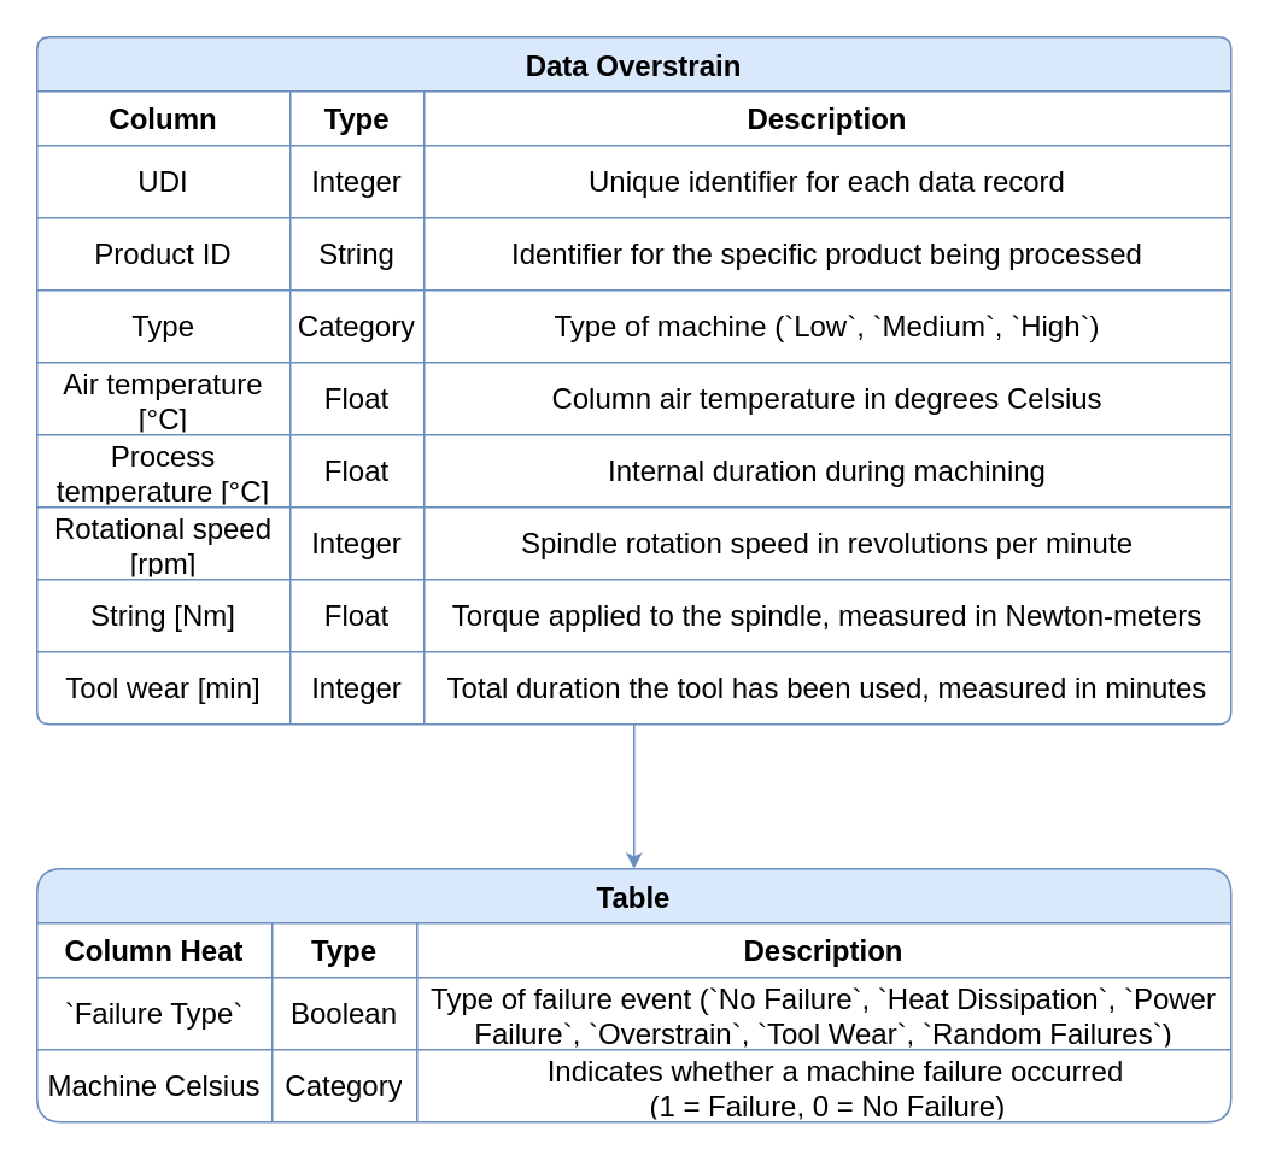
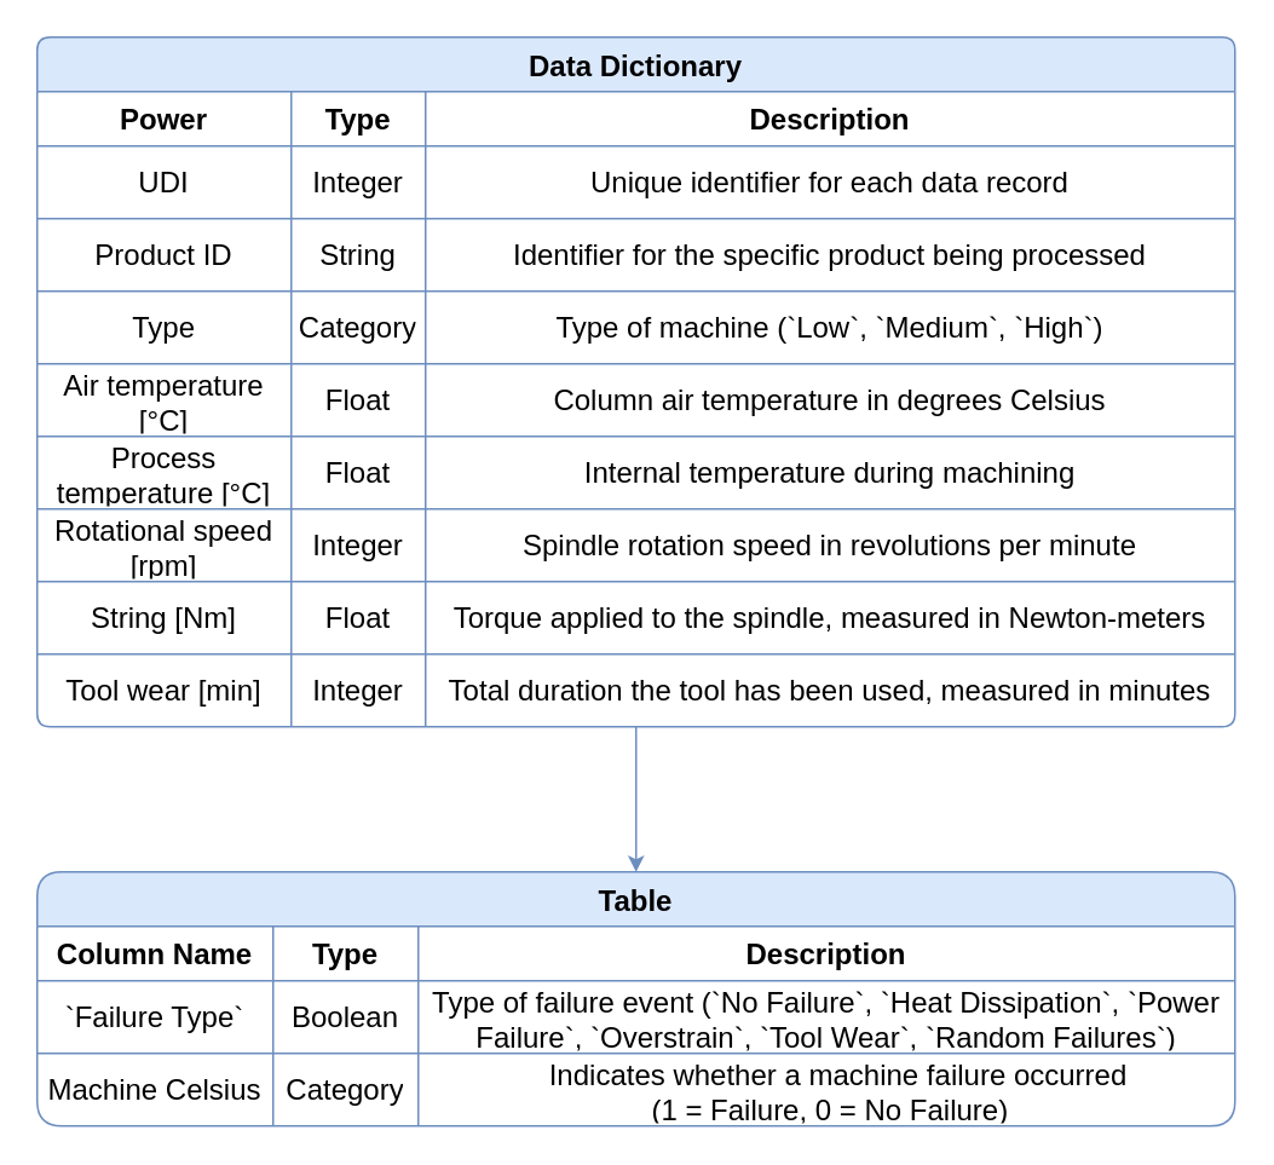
  <mxCell id="0" />
  <mxCell id="1" parent="0" />
  <mxCell id="2" style="edgeStyle=orthogonalEdgeStyle;rounded=0;orthogonalLoop=1;jettySize=auto;html=1;fillColor=#dae8fc;strokeColor=#6c8ebf;" edge="1" parent="1" source="3"><mxGeometry relative="1" as="geometry"><mxPoint x="350" y="480" as="targetPoint" /></mxGeometry></mxCell>
- <mxCell id="3" value="Data Overstrain" style="shape=table;startSize=30;container=1;collapsible=0;childLayout=tableLayout;strokeColor=#6c8ebf;fontSize=16;fontStyle=1;fillColor=#dae8fc;swimlaneFillColor=default;shadow=0;rounded=1;arcSize=8;perimeterSpacing=0;fillStyle=solid;" parent="1" vertex="1"><mxGeometry x="20" y="20" width="660" height="380" as="geometry" /></mxCell>
+ <mxCell id="3" value="Data Dictionary" style="shape=table;startSize=30;container=1;collapsible=0;childLayout=tableLayout;strokeColor=#6c8ebf;fontSize=16;fontStyle=1;fillColor=#dae8fc;swimlaneFillColor=default;shadow=0;rounded=1;arcSize=8;perimeterSpacing=0;fillStyle=solid;" parent="1" vertex="1"><mxGeometry x="20" y="20" width="660" height="380" as="geometry" /></mxCell>
  <mxCell id="4" value="" style="shape=tableRow;horizontal=0;startSize=0;swimlaneHead=0;swimlaneBody=0;strokeColor=inherit;top=0;left=0;bottom=0;right=0;collapsible=0;dropTarget=0;fillColor=none;points=[[0,0.5],[1,0.5]];portConstraint=eastwest;fontSize=16;fontStyle=0;swimlaneFillColor=#000000;" parent="3" vertex="1"><mxGeometry y="30" width="660" height="30" as="geometry" /></mxCell>
- <mxCell id="5" value="&lt;b&gt;Column&lt;/b&gt;" style="shape=partialRectangle;html=1;whiteSpace=wrap;connectable=0;strokeColor=inherit;overflow=hidden;fillColor=none;top=0;left=0;bottom=0;right=0;pointerEvents=1;fontSize=16;swimlaneFillColor=#000000;" parent="4" vertex="1"><mxGeometry width="140" height="30" as="geometry"><mxRectangle width="140" height="30" as="alternateBounds" /></mxGeometry></mxCell>
+ <mxCell id="5" value="&lt;b&gt;Power&lt;/b&gt;" style="shape=partialRectangle;html=1;whiteSpace=wrap;connectable=0;strokeColor=inherit;overflow=hidden;fillColor=none;top=0;left=0;bottom=0;right=0;pointerEvents=1;fontSize=16;swimlaneFillColor=#000000;" parent="4" vertex="1"><mxGeometry width="140" height="30" as="geometry"><mxRectangle width="140" height="30" as="alternateBounds" /></mxGeometry></mxCell>
  <mxCell id="6" value="&lt;b&gt;Type&lt;/b&gt;" style="shape=partialRectangle;html=1;whiteSpace=wrap;connectable=0;strokeColor=inherit;overflow=hidden;fillColor=none;top=0;left=0;bottom=0;right=0;pointerEvents=1;fontSize=16;swimlaneFillColor=#000000;" parent="4" vertex="1"><mxGeometry x="140" width="74" height="30" as="geometry"><mxRectangle width="74" height="30" as="alternateBounds" /></mxGeometry></mxCell>
  <mxCell id="7" value="&lt;b&gt;Description&lt;/b&gt;" style="shape=partialRectangle;html=1;whiteSpace=wrap;connectable=0;strokeColor=inherit;overflow=hidden;fillColor=none;top=0;left=0;bottom=0;right=0;pointerEvents=1;fontSize=16;swimlaneFillColor=#000000;" parent="4" vertex="1"><mxGeometry x="214" width="446" height="30" as="geometry"><mxRectangle width="446" height="30" as="alternateBounds" /></mxGeometry></mxCell>
  <mxCell id="8" value="" style="shape=tableRow;horizontal=0;startSize=0;swimlaneHead=0;swimlaneBody=0;strokeColor=inherit;top=0;left=0;bottom=0;right=0;collapsible=0;dropTarget=0;fillColor=none;points=[[0,0.5],[1,0.5]];portConstraint=eastwest;fontSize=16;swimlaneFillColor=#000000;" parent="3" vertex="1"><mxGeometry y="60" width="660" height="40" as="geometry" /></mxCell>
  <mxCell id="9" value="UDI" style="shape=partialRectangle;html=1;whiteSpace=wrap;connectable=0;strokeColor=inherit;overflow=hidden;fillColor=none;top=0;left=0;bottom=0;right=0;pointerEvents=1;fontSize=16;swimlaneFillColor=#000000;" parent="8" vertex="1"><mxGeometry width="140" height="40" as="geometry"><mxRectangle width="140" height="40" as="alternateBounds" /></mxGeometry></mxCell>
  <mxCell id="10" value="Integer" style="shape=partialRectangle;html=1;whiteSpace=wrap;connectable=0;strokeColor=inherit;overflow=hidden;fillColor=none;top=0;left=0;bottom=0;right=0;pointerEvents=1;fontSize=16;swimlaneFillColor=#000000;" parent="8" vertex="1"><mxGeometry x="140" width="74" height="40" as="geometry"><mxRectangle width="74" height="40" as="alternateBounds" /></mxGeometry></mxCell>
  <mxCell id="11" value="Unique identifier for each data record" style="shape=partialRectangle;html=1;whiteSpace=wrap;connectable=0;strokeColor=inherit;overflow=hidden;fillColor=none;top=0;left=0;bottom=0;right=0;pointerEvents=1;fontSize=16;swimlaneFillColor=#000000;" parent="8" vertex="1"><mxGeometry x="214" width="446" height="40" as="geometry"><mxRectangle width="446" height="40" as="alternateBounds" /></mxGeometry></mxCell>
  <mxCell id="12" value="" style="shape=tableRow;horizontal=0;startSize=0;swimlaneHead=0;swimlaneBody=0;strokeColor=inherit;top=0;left=0;bottom=0;right=0;collapsible=0;dropTarget=0;fillColor=none;points=[[0,0.5],[1,0.5]];portConstraint=eastwest;fontSize=16;swimlaneFillColor=#000000;" parent="3" vertex="1"><mxGeometry y="100" width="660" height="40" as="geometry" /></mxCell>
  <mxCell id="13" value="Product ID" style="shape=partialRectangle;html=1;whiteSpace=wrap;connectable=0;strokeColor=inherit;overflow=hidden;fillColor=none;top=0;left=0;bottom=0;right=0;pointerEvents=1;fontSize=16;swimlaneFillColor=#000000;" parent="12" vertex="1"><mxGeometry width="140" height="40" as="geometry"><mxRectangle width="140" height="40" as="alternateBounds" /></mxGeometry></mxCell>
  <mxCell id="14" value="String" style="shape=partialRectangle;html=1;whiteSpace=wrap;connectable=0;strokeColor=inherit;overflow=hidden;fillColor=none;top=0;left=0;bottom=0;right=0;pointerEvents=1;fontSize=16;swimlaneFillColor=#000000;" parent="12" vertex="1"><mxGeometry x="140" width="74" height="40" as="geometry"><mxRectangle width="74" height="40" as="alternateBounds" /></mxGeometry></mxCell>
  <mxCell id="15" value="Identifier for the specific product being processed" style="shape=partialRectangle;html=1;whiteSpace=wrap;connectable=0;strokeColor=inherit;overflow=hidden;fillColor=none;top=0;left=0;bottom=0;right=0;pointerEvents=1;fontSize=16;swimlaneFillColor=#000000;" parent="12" vertex="1"><mxGeometry x="214" width="446" height="40" as="geometry"><mxRectangle width="446" height="40" as="alternateBounds" /></mxGeometry></mxCell>
  <mxCell id="16" style="shape=tableRow;horizontal=0;startSize=0;swimlaneHead=0;swimlaneBody=0;strokeColor=inherit;top=0;left=0;bottom=0;right=0;collapsible=0;dropTarget=0;fillColor=none;points=[[0,0.5],[1,0.5]];portConstraint=eastwest;fontSize=16;swimlaneFillColor=#000000;" parent="3" vertex="1"><mxGeometry y="140" width="660" height="40" as="geometry" /></mxCell>
  <mxCell id="17" value="Type" style="shape=partialRectangle;html=1;whiteSpace=wrap;connectable=0;strokeColor=inherit;overflow=hidden;fillColor=none;top=0;left=0;bottom=0;right=0;pointerEvents=1;fontSize=16;swimlaneFillColor=#000000;" parent="16" vertex="1"><mxGeometry width="140" height="40" as="geometry"><mxRectangle width="140" height="40" as="alternateBounds" /></mxGeometry></mxCell>
  <mxCell id="18" value="Category" style="shape=partialRectangle;html=1;whiteSpace=wrap;connectable=0;strokeColor=inherit;overflow=hidden;fillColor=none;top=0;left=0;bottom=0;right=0;pointerEvents=1;fontSize=16;swimlaneFillColor=#000000;" parent="16" vertex="1"><mxGeometry x="140" width="74" height="40" as="geometry"><mxRectangle width="74" height="40" as="alternateBounds" /></mxGeometry></mxCell>
  <mxCell id="19" value="Type of machine (`Low`, `Medium`, `High`)" style="shape=partialRectangle;html=1;whiteSpace=wrap;connectable=0;strokeColor=inherit;overflow=hidden;fillColor=none;top=0;left=0;bottom=0;right=0;pointerEvents=1;fontSize=16;swimlaneFillColor=#000000;" parent="16" vertex="1"><mxGeometry x="214" width="446" height="40" as="geometry"><mxRectangle width="446" height="40" as="alternateBounds" /></mxGeometry></mxCell>
  <mxCell id="20" style="shape=tableRow;horizontal=0;startSize=0;swimlaneHead=0;swimlaneBody=0;strokeColor=inherit;top=0;left=0;bottom=0;right=0;collapsible=0;dropTarget=0;fillColor=none;points=[[0,0.5],[1,0.5]];portConstraint=eastwest;fontSize=16;swimlaneFillColor=#000000;" parent="3" vertex="1"><mxGeometry y="180" width="660" height="40" as="geometry" /></mxCell>
  <mxCell id="21" value="Air temperature [°C]" style="shape=partialRectangle;html=1;whiteSpace=wrap;connectable=0;strokeColor=inherit;overflow=hidden;fillColor=none;top=0;left=0;bottom=0;right=0;pointerEvents=1;fontSize=16;swimlaneFillColor=#000000;" parent="20" vertex="1"><mxGeometry width="140" height="40" as="geometry"><mxRectangle width="140" height="40" as="alternateBounds" /></mxGeometry></mxCell>
  <mxCell id="22" value="Float" style="shape=partialRectangle;html=1;whiteSpace=wrap;connectable=0;strokeColor=inherit;overflow=hidden;fillColor=none;top=0;left=0;bottom=0;right=0;pointerEvents=1;fontSize=16;swimlaneFillColor=#000000;" parent="20" vertex="1"><mxGeometry x="140" width="74" height="40" as="geometry"><mxRectangle width="74" height="40" as="alternateBounds" /></mxGeometry></mxCell>
  <mxCell id="23" value="Column air temperature in degrees Celsius" style="shape=partialRectangle;html=1;whiteSpace=wrap;connectable=0;strokeColor=inherit;overflow=hidden;fillColor=none;top=0;left=0;bottom=0;right=0;pointerEvents=1;fontSize=16;swimlaneFillColor=#000000;" parent="20" vertex="1"><mxGeometry x="214" width="446" height="40" as="geometry"><mxRectangle width="446" height="40" as="alternateBounds" /></mxGeometry></mxCell>
  <mxCell id="24" style="shape=tableRow;horizontal=0;startSize=0;swimlaneHead=0;swimlaneBody=0;strokeColor=inherit;top=0;left=0;bottom=0;right=0;collapsible=0;dropTarget=0;fillColor=none;points=[[0,0.5],[1,0.5]];portConstraint=eastwest;fontSize=16;swimlaneFillColor=#000000;" parent="3" vertex="1"><mxGeometry y="220" width="660" height="40" as="geometry" /></mxCell>
  <mxCell id="25" value="Process temperature [°C]" style="shape=partialRectangle;html=1;whiteSpace=wrap;connectable=0;strokeColor=inherit;overflow=hidden;fillColor=none;top=0;left=0;bottom=0;right=0;pointerEvents=1;fontSize=16;swimlaneFillColor=#000000;" parent="24" vertex="1"><mxGeometry width="140" height="40" as="geometry"><mxRectangle width="140" height="40" as="alternateBounds" /></mxGeometry></mxCell>
  <mxCell id="26" value="Float" style="shape=partialRectangle;html=1;whiteSpace=wrap;connectable=0;strokeColor=inherit;overflow=hidden;fillColor=none;top=0;left=0;bottom=0;right=0;pointerEvents=1;fontSize=16;swimlaneFillColor=#000000;" parent="24" vertex="1"><mxGeometry x="140" width="74" height="40" as="geometry"><mxRectangle width="74" height="40" as="alternateBounds" /></mxGeometry></mxCell>
- <mxCell id="27" value="Internal duration during machining" style="shape=partialRectangle;html=1;whiteSpace=wrap;connectable=0;strokeColor=inherit;overflow=hidden;fillColor=none;top=0;left=0;bottom=0;right=0;pointerEvents=1;fontSize=16;swimlaneFillColor=#000000;" parent="24" vertex="1"><mxGeometry x="214" width="446" height="40" as="geometry"><mxRectangle width="446" height="40" as="alternateBounds" /></mxGeometry></mxCell>
+ <mxCell id="27" value="Internal temperature during machining" style="shape=partialRectangle;html=1;whiteSpace=wrap;connectable=0;strokeColor=inherit;overflow=hidden;fillColor=none;top=0;left=0;bottom=0;right=0;pointerEvents=1;fontSize=16;swimlaneFillColor=#000000;" parent="24" vertex="1"><mxGeometry x="214" width="446" height="40" as="geometry"><mxRectangle width="446" height="40" as="alternateBounds" /></mxGeometry></mxCell>
  <mxCell id="28" style="shape=tableRow;horizontal=0;startSize=0;swimlaneHead=0;swimlaneBody=0;strokeColor=inherit;top=0;left=0;bottom=0;right=0;collapsible=0;dropTarget=0;fillColor=none;points=[[0,0.5],[1,0.5]];portConstraint=eastwest;fontSize=16;swimlaneFillColor=#000000;" parent="3" vertex="1"><mxGeometry y="260" width="660" height="40" as="geometry" /></mxCell>
  <mxCell id="29" value="Rotational speed [rpm]" style="shape=partialRectangle;html=1;whiteSpace=wrap;connectable=0;strokeColor=inherit;overflow=hidden;fillColor=none;top=0;left=0;bottom=0;right=0;pointerEvents=1;fontSize=16;swimlaneFillColor=#000000;" parent="28" vertex="1"><mxGeometry width="140" height="40" as="geometry"><mxRectangle width="140" height="40" as="alternateBounds" /></mxGeometry></mxCell>
  <mxCell id="30" value="Integer" style="shape=partialRectangle;html=1;whiteSpace=wrap;connectable=0;strokeColor=inherit;overflow=hidden;fillColor=none;top=0;left=0;bottom=0;right=0;pointerEvents=1;fontSize=16;swimlaneFillColor=#000000;" parent="28" vertex="1"><mxGeometry x="140" width="74" height="40" as="geometry"><mxRectangle width="74" height="40" as="alternateBounds" /></mxGeometry></mxCell>
  <mxCell id="31" value="Spindle rotation speed in revolutions per minute" style="shape=partialRectangle;html=1;whiteSpace=wrap;connectable=0;strokeColor=inherit;overflow=hidden;fillColor=none;top=0;left=0;bottom=0;right=0;pointerEvents=1;fontSize=16;swimlaneFillColor=#000000;" parent="28" vertex="1"><mxGeometry x="214" width="446" height="40" as="geometry"><mxRectangle width="446" height="40" as="alternateBounds" /></mxGeometry></mxCell>
  <mxCell id="32" style="shape=tableRow;horizontal=0;startSize=0;swimlaneHead=0;swimlaneBody=0;strokeColor=inherit;top=0;left=0;bottom=0;right=0;collapsible=0;dropTarget=0;fillColor=none;points=[[0,0.5],[1,0.5]];portConstraint=eastwest;fontSize=16;swimlaneFillColor=#000000;" parent="3" vertex="1"><mxGeometry y="300" width="660" height="40" as="geometry" /></mxCell>
  <mxCell id="33" value="String [Nm]" style="shape=partialRectangle;html=1;whiteSpace=wrap;connectable=0;strokeColor=inherit;overflow=hidden;fillColor=none;top=0;left=0;bottom=0;right=0;pointerEvents=1;fontSize=16;swimlaneFillColor=#000000;" parent="32" vertex="1"><mxGeometry width="140" height="40" as="geometry"><mxRectangle width="140" height="40" as="alternateBounds" /></mxGeometry></mxCell>
  <mxCell id="34" value="Float" style="shape=partialRectangle;html=1;whiteSpace=wrap;connectable=0;strokeColor=inherit;overflow=hidden;fillColor=none;top=0;left=0;bottom=0;right=0;pointerEvents=1;fontSize=16;swimlaneFillColor=#000000;" parent="32" vertex="1"><mxGeometry x="140" width="74" height="40" as="geometry"><mxRectangle width="74" height="40" as="alternateBounds" /></mxGeometry></mxCell>
  <mxCell id="35" value="Torque applied to the spindle, measured in Newton-meters" style="shape=partialRectangle;html=1;whiteSpace=wrap;connectable=0;strokeColor=inherit;overflow=hidden;fillColor=none;top=0;left=0;bottom=0;right=0;pointerEvents=1;fontSize=16;swimlaneFillColor=#000000;" parent="32" vertex="1"><mxGeometry x="214" width="446" height="40" as="geometry"><mxRectangle width="446" height="40" as="alternateBounds" /></mxGeometry></mxCell>
  <mxCell id="36" style="shape=tableRow;horizontal=0;startSize=0;swimlaneHead=0;swimlaneBody=0;strokeColor=inherit;top=0;left=0;bottom=0;right=0;collapsible=0;dropTarget=0;fillColor=none;points=[[0,0.5],[1,0.5]];portConstraint=eastwest;fontSize=16;swimlaneFillColor=#000000;" parent="3" vertex="1"><mxGeometry y="340" width="660" height="40" as="geometry" /></mxCell>
  <mxCell id="37" value="Tool wear [min]" style="shape=partialRectangle;html=1;whiteSpace=wrap;connectable=0;strokeColor=inherit;overflow=hidden;fillColor=none;top=0;left=0;bottom=0;right=0;pointerEvents=1;fontSize=16;swimlaneFillColor=#000000;" parent="36" vertex="1"><mxGeometry width="140" height="40" as="geometry"><mxRectangle width="140" height="40" as="alternateBounds" /></mxGeometry></mxCell>
  <mxCell id="38" value="Integer" style="shape=partialRectangle;html=1;whiteSpace=wrap;connectable=0;strokeColor=inherit;overflow=hidden;fillColor=none;top=0;left=0;bottom=0;right=0;pointerEvents=1;fontSize=16;swimlaneFillColor=#000000;" parent="36" vertex="1"><mxGeometry x="140" width="74" height="40" as="geometry"><mxRectangle width="74" height="40" as="alternateBounds" /></mxGeometry></mxCell>
  <mxCell id="39" value="Total duration the tool has been used, measured in minutes" style="shape=partialRectangle;html=1;whiteSpace=wrap;connectable=0;strokeColor=inherit;overflow=hidden;fillColor=none;top=0;left=0;bottom=0;right=0;pointerEvents=1;fontSize=16;swimlaneFillColor=#000000;" parent="36" vertex="1"><mxGeometry x="214" width="446" height="40" as="geometry"><mxRectangle width="446" height="40" as="alternateBounds" /></mxGeometry></mxCell>
  <mxCell id="40" value="Table" style="shape=table;startSize=30;container=1;collapsible=0;childLayout=tableLayout;strokeColor=#6c8ebf;fontSize=16;fillColor=#dae8fc;fontStyle=1;swimlaneFillColor=default;rounded=1;swimlaneLine=1;" vertex="1" parent="1"><mxGeometry x="20" y="480" width="660" height="140" as="geometry" /></mxCell>
  <mxCell id="41" value="" style="shape=tableRow;horizontal=0;startSize=0;swimlaneHead=0;swimlaneBody=0;strokeColor=inherit;top=0;left=0;bottom=0;right=0;collapsible=0;dropTarget=0;fillColor=none;points=[[0,0.5],[1,0.5]];portConstraint=eastwest;fontSize=16;" vertex="1" parent="40"><mxGeometry y="30" width="660" height="30" as="geometry" /></mxCell>
- <mxCell id="42" value="Column Heat" style="shape=partialRectangle;html=1;whiteSpace=wrap;connectable=0;strokeColor=inherit;overflow=hidden;fillColor=none;top=0;left=0;bottom=0;right=0;pointerEvents=1;fontSize=16;fontStyle=1" vertex="1" parent="41"><mxGeometry width="130" height="30" as="geometry"><mxRectangle width="130" height="30" as="alternateBounds" /></mxGeometry></mxCell>
+ <mxCell id="42" value="Column Name" style="shape=partialRectangle;html=1;whiteSpace=wrap;connectable=0;strokeColor=inherit;overflow=hidden;fillColor=none;top=0;left=0;bottom=0;right=0;pointerEvents=1;fontSize=16;fontStyle=1" vertex="1" parent="41"><mxGeometry width="130" height="30" as="geometry"><mxRectangle width="130" height="30" as="alternateBounds" /></mxGeometry></mxCell>
  <mxCell id="43" value="Type" style="shape=partialRectangle;html=1;whiteSpace=wrap;connectable=0;strokeColor=inherit;overflow=hidden;fillColor=none;top=0;left=0;bottom=0;right=0;pointerEvents=1;fontSize=16;fontStyle=1" vertex="1" parent="41"><mxGeometry x="130" width="80" height="30" as="geometry"><mxRectangle width="80" height="30" as="alternateBounds" /></mxGeometry></mxCell>
  <mxCell id="44" value="Description" style="shape=partialRectangle;html=1;whiteSpace=wrap;connectable=0;strokeColor=inherit;overflow=hidden;fillColor=none;top=0;left=0;bottom=0;right=0;pointerEvents=1;fontSize=16;fontStyle=1" vertex="1" parent="41"><mxGeometry x="210" width="450" height="30" as="geometry"><mxRectangle width="450" height="30" as="alternateBounds" /></mxGeometry></mxCell>
  <mxCell id="45" value="" style="shape=tableRow;horizontal=0;startSize=0;swimlaneHead=0;swimlaneBody=0;strokeColor=inherit;top=0;left=0;bottom=0;right=0;collapsible=0;dropTarget=0;fillColor=none;points=[[0,0.5],[1,0.5]];portConstraint=eastwest;fontSize=16;" vertex="1" parent="40"><mxGeometry y="60" width="660" height="40" as="geometry" /></mxCell>
  <mxCell id="46" value="`Failure Type`" style="shape=partialRectangle;html=1;whiteSpace=wrap;connectable=0;strokeColor=inherit;overflow=hidden;fillColor=none;top=0;left=0;bottom=0;right=0;pointerEvents=1;fontSize=16;" vertex="1" parent="45"><mxGeometry width="130" height="40" as="geometry"><mxRectangle width="130" height="40" as="alternateBounds" /></mxGeometry></mxCell>
  <mxCell id="47" value="Boolean" style="shape=partialRectangle;html=1;whiteSpace=wrap;connectable=0;strokeColor=inherit;overflow=hidden;fillColor=none;top=0;left=0;bottom=0;right=0;pointerEvents=1;fontSize=16;" vertex="1" parent="45"><mxGeometry x="130" width="80" height="40" as="geometry"><mxRectangle width="80" height="40" as="alternateBounds" /></mxGeometry></mxCell>
  <mxCell id="48" value="Type of failure event (`No Failure`, `Heat Dissipation`, `Power Failure`, `Overstrain`, `Tool Wear`, `Random Failures`)" style="shape=partialRectangle;html=1;whiteSpace=wrap;connectable=0;strokeColor=inherit;overflow=hidden;fillColor=none;top=0;left=0;bottom=0;right=0;pointerEvents=1;fontSize=16;labelBackgroundColor=none;" vertex="1" parent="45"><mxGeometry x="210" width="450" height="40" as="geometry"><mxRectangle width="450" height="40" as="alternateBounds" /></mxGeometry></mxCell>
  <mxCell id="49" value="" style="shape=tableRow;horizontal=0;startSize=0;swimlaneHead=0;swimlaneBody=0;strokeColor=inherit;top=0;left=0;bottom=0;right=0;collapsible=0;dropTarget=0;fillColor=none;points=[[0,0.5],[1,0.5]];portConstraint=eastwest;fontSize=16;" vertex="1" parent="40"><mxGeometry y="100" width="660" height="40" as="geometry" /></mxCell>
  <mxCell id="50" value="Machine Celsius" style="shape=partialRectangle;html=1;whiteSpace=wrap;connectable=0;strokeColor=inherit;overflow=hidden;fillColor=none;top=0;left=0;bottom=0;right=0;pointerEvents=1;fontSize=16;" vertex="1" parent="49"><mxGeometry width="130" height="40" as="geometry"><mxRectangle width="130" height="40" as="alternateBounds" /></mxGeometry></mxCell>
  <mxCell id="51" value="Category" style="shape=partialRectangle;html=1;whiteSpace=wrap;connectable=0;strokeColor=inherit;overflow=hidden;fillColor=none;top=0;left=0;bottom=0;right=0;pointerEvents=1;fontSize=16;" vertex="1" parent="49"><mxGeometry x="130" width="80" height="40" as="geometry"><mxRectangle width="80" height="40" as="alternateBounds" /></mxGeometry></mxCell>
  <mxCell id="52" value="&amp;nbsp; &amp;nbsp;Indicates whether a machine failure occurred&lt;div&gt;&amp;nbsp;(1 = Failure, 0 = No Failure)&lt;/div&gt;" style="shape=partialRectangle;html=1;whiteSpace=wrap;connectable=0;strokeColor=inherit;overflow=hidden;fillColor=none;top=0;left=0;bottom=0;right=0;pointerEvents=1;fontSize=16;" vertex="1" parent="49"><mxGeometry x="210" width="450" height="40" as="geometry"><mxRectangle width="450" height="40" as="alternateBounds" /></mxGeometry></mxCell>
